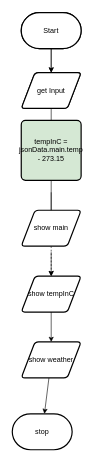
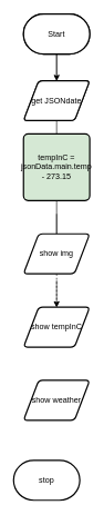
  <mxCell id="0" />
  <mxCell id="1" parent="0" />
  <mxCell id="2" style="edgeStyle=none;html=1;" parent="1" source="3" target="5" edge="1"><mxGeometry relative="1" as="geometry" /></mxCell>
  <mxCell id="3" value="Start" style="strokeWidth=2;html=1;shape=mxgraph.flowchart.terminator;whiteSpace=wrap;" parent="1" vertex="1"><mxGeometry x="35" y="20" width="100" height="60" as="geometry" /></mxCell>
  <mxCell id="4" style="edgeStyle=none;html=1;" parent="1" source="5" edge="1"><mxGeometry relative="1" as="geometry"><mxPoint x="85" y="220" as="targetPoint" /></mxGeometry></mxCell>
  <mxCell id="5" value="Input" style="shape=parallelogram;html=1;strokeWidth=2;perimeter=parallelogramPerimeter;whiteSpace=wrap;rounded=1;arcSize=12;size=0.23;" parent="1" vertex="1"><mxGeometry x="35" y="120" width="100" height="60" as="geometry" /></mxCell>
  <mxCell id="6" style="edgeStyle=none;html=1;" parent="1" edge="1"><mxGeometry relative="1" as="geometry"><mxPoint x="85" y="320" as="sourcePoint" /><mxPoint x="85" y="360" as="targetPoint" /></mxGeometry></mxCell>
  <mxCell id="7" style="edgeStyle=none;html=1;" parent="1" edge="1"><mxGeometry relative="1" as="geometry"><mxPoint x="85" y="420" as="sourcePoint" /><mxPoint x="85" y="460" as="targetPoint" /></mxGeometry></mxCell>
  <mxCell id="8" style="edgeStyle=none;html=1;" parent="1" source="9" target="10" edge="1"><mxGeometry relative="1" as="geometry" /></mxCell>
  <mxCell id="9" value="Start" style="strokeWidth=2;html=1;shape=mxgraph.flowchart.terminator;whiteSpace=wrap;" parent="1" vertex="1"><mxGeometry x="35" y="20" width="100" height="60" as="geometry" /></mxCell>
- <mxCell id="10" value="get Input" style="shape=parallelogram;html=1;strokeWidth=2;perimeter=parallelogramPerimeter;whiteSpace=wrap;rounded=1;arcSize=12;size=0.23;" parent="1" vertex="1"><mxGeometry x="35" y="120" width="100" height="60" as="geometry" /></mxCell>
+ <mxCell id="10" value="get JSONdate" style="shape=parallelogram;html=1;strokeWidth=2;perimeter=parallelogramPerimeter;whiteSpace=wrap;rounded=1;arcSize=12;size=0.23;" parent="1" vertex="1"><mxGeometry x="35" y="120" width="100" height="60" as="geometry" /></mxCell>
  <mxCell id="11" style="edgeStyle=none;html=1;endArrow=none;" parent="1" source="12" target="14" edge="1"><mxGeometry relative="1" as="geometry" /></mxCell>
  <mxCell id="12" value="tempInC = jsonData.main.temp - 273.15" style="rounded=1;whiteSpace=wrap;html=1;absoluteArcSize=1;arcSize=14;strokeWidth=2;fillColor=#d5e8d4;" parent="1" vertex="1"><mxGeometry x="35" y="200" width="100" height="100" as="geometry" /></mxCell>
  <mxCell id="13" style="edgeStyle=none;html=1;dashed=1;" parent="1" source="14" target="16" edge="1"><mxGeometry relative="1" as="geometry" /></mxCell>
- <mxCell id="14" value="show main" style="shape=parallelogram;html=1;strokeWidth=2;perimeter=parallelogramPerimeter;whiteSpace=wrap;rounded=1;arcSize=12;size=0.23;" parent="1" vertex="1"><mxGeometry x="35" y="350" width="100" height="60" as="geometry" /></mxCell>
- <mxCell id="15" style="edgeStyle=none;html=1;" parent="1" source="16" target="18" edge="1"><mxGeometry relative="1" as="geometry" /></mxCell>
+ <mxCell id="14" value="show img" style="shape=parallelogram;html=1;strokeWidth=2;perimeter=parallelogramPerimeter;whiteSpace=wrap;rounded=1;arcSize=12;size=0.23;" parent="1" vertex="1"><mxGeometry x="35" y="350" width="100" height="60" as="geometry" /></mxCell>
  <mxCell id="16" value="show tempInC" style="shape=parallelogram;html=1;strokeWidth=2;perimeter=parallelogramPerimeter;whiteSpace=wrap;rounded=1;arcSize=12;size=0.23;" parent="1" vertex="1"><mxGeometry x="35" y="460" width="100" height="60" as="geometry" /></mxCell>
- <mxCell id="17" style="edgeStyle=none;html=1;" parent="1" source="18" target="19" edge="1"><mxGeometry relative="1" as="geometry" /></mxCell>
  <mxCell id="18" value="show weather" style="shape=parallelogram;html=1;strokeWidth=2;perimeter=parallelogramPerimeter;whiteSpace=wrap;rounded=1;arcSize=12;size=0.23;" parent="1" vertex="1"><mxGeometry x="35" y="570" width="100" height="60" as="geometry" /></mxCell>
  <mxCell id="19" value="stop" style="strokeWidth=2;html=1;shape=mxgraph.flowchart.terminator;whiteSpace=wrap;" parent="1" vertex="1"><mxGeometry x="20" y="690" width="100" height="60" as="geometry" /></mxCell>
